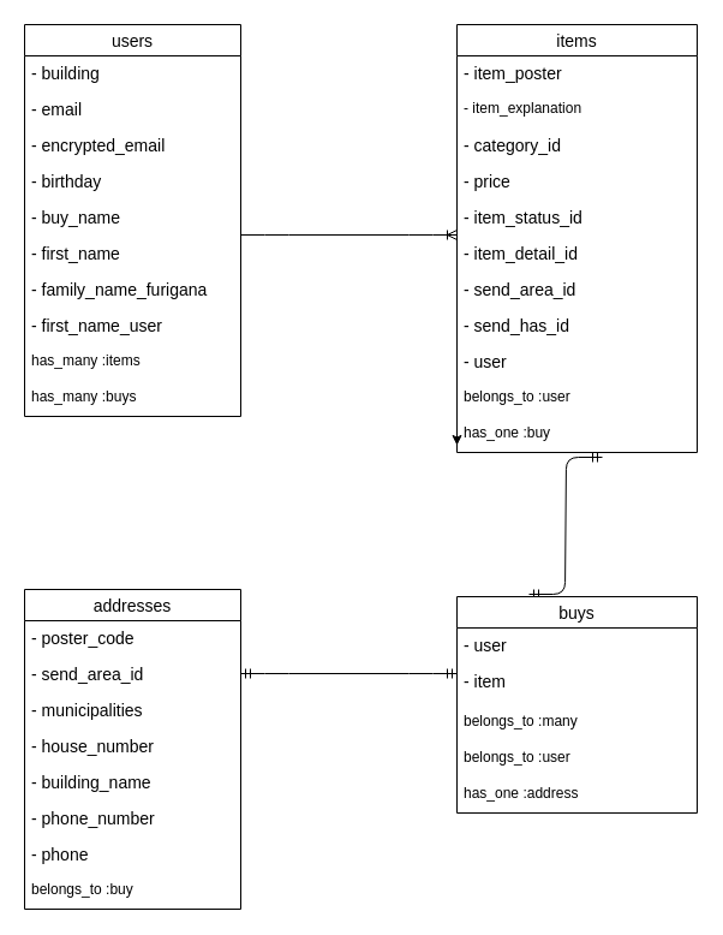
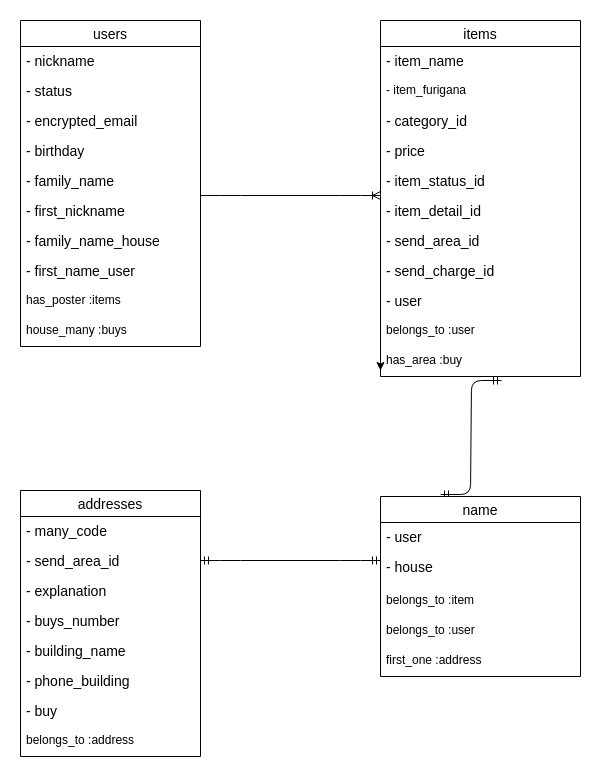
  <mxCell id="0" />
  <mxCell id="1" parent="0" />
  <mxCell id="2" value="" style="edgeStyle=entityRelationEdgeStyle;fontSize=12;html=1;endArrow=ERoneToMany;exitX=1;exitY=0.5;exitDx=0;exitDy=0;entryX=0;entryY=0.5;entryDx=0;entryDy=0;strokeWidth=1;targetPerimeterSpacing=0;" parent="1" edge="1"><mxGeometry width="100" height="100" relative="1" as="geometry"><mxPoint x="200" y="195" as="sourcePoint" /><mxPoint x="380" y="195" as="targetPoint" /></mxGeometry></mxCell>
  <mxCell id="3" value="" style="edgeStyle=entityRelationEdgeStyle;fontSize=12;html=1;endArrow=ERmandOne;startArrow=ERmandOne;targetPerimeterSpacing=0;strokeWidth=1;entryX=0;entryY=0.5;entryDx=0;entryDy=0;exitX=1;exitY=0.5;exitDx=0;exitDy=0;" parent="1" edge="1"><mxGeometry width="100" height="100" relative="1" as="geometry"><mxPoint x="200" y="560" as="sourcePoint" /><mxPoint x="380" y="560" as="targetPoint" /></mxGeometry></mxCell>
  <mxCell id="4" value="users" style="swimlane;fontStyle=0;childLayout=stackLayout;horizontal=1;startSize=26;horizontalStack=0;resizeParent=1;resizeParentMax=0;resizeLast=0;collapsible=1;marginBottom=0;align=center;fontSize=14;" parent="1" vertex="1"><mxGeometry y="20" width="180" height="326" as="geometry" x="20" /></mxCell>
- <mxCell id="5" value="- building&#10;" style="text;strokeColor=none;fillColor=none;spacingLeft=4;spacingRight=4;overflow=hidden;rotatable=0;points=[[0,0.5],[1,0.5]];portConstraint=eastwest;fontSize=14;" parent="4" vertex="1"><mxGeometry y="26" width="180" height="30" as="geometry" /></mxCell>
- <mxCell id="6" value="- email" style="text;strokeColor=none;fillColor=none;spacingLeft=4;spacingRight=4;overflow=hidden;rotatable=0;points=[[0,0.5],[1,0.5]];portConstraint=eastwest;fontSize=14;" parent="4" vertex="1"><mxGeometry y="56" width="180" height="30" as="geometry" /></mxCell>
+ <mxCell id="5" value="- nickname&#10;" style="text;strokeColor=none;fillColor=none;spacingLeft=4;spacingRight=4;overflow=hidden;rotatable=0;points=[[0,0.5],[1,0.5]];portConstraint=eastwest;fontSize=14;" parent="4" vertex="1"><mxGeometry y="26" width="180" height="30" as="geometry" /></mxCell>
+ <mxCell id="6" value="- status" style="text;strokeColor=none;fillColor=none;spacingLeft=4;spacingRight=4;overflow=hidden;rotatable=0;points=[[0,0.5],[1,0.5]];portConstraint=eastwest;fontSize=14;" parent="4" vertex="1"><mxGeometry y="56" width="180" height="30" as="geometry" /></mxCell>
  <mxCell id="7" value="- encrypted_email&#10;" style="text;strokeColor=none;fillColor=none;spacingLeft=4;spacingRight=4;overflow=hidden;rotatable=0;points=[[0,0.5],[1,0.5]];portConstraint=eastwest;fontSize=14;" parent="4" vertex="1"><mxGeometry y="86" width="180" height="30" as="geometry" /></mxCell>
  <mxCell id="8" value="- birthday" style="text;strokeColor=none;fillColor=none;spacingLeft=4;spacingRight=4;overflow=hidden;rotatable=0;points=[[0,0.5],[1,0.5]];portConstraint=eastwest;fontSize=14;" parent="4" vertex="1"><mxGeometry y="116" width="180" height="30" as="geometry" /></mxCell>
- <mxCell id="9" value="- buy_name" style="text;strokeColor=none;fillColor=none;spacingLeft=4;spacingRight=4;overflow=hidden;rotatable=0;points=[[0,0.5],[1,0.5]];portConstraint=eastwest;fontSize=14;" vertex="1" parent="4"><mxGeometry y="146" width="180" height="30" as="geometry" /></mxCell>
- <mxCell id="10" value="- first_name" style="text;strokeColor=none;fillColor=none;spacingLeft=4;spacingRight=4;overflow=hidden;rotatable=0;points=[[0,0.5],[1,0.5]];portConstraint=eastwest;fontSize=14;" vertex="1" parent="4"><mxGeometry y="176" width="180" height="30" as="geometry" /></mxCell>
- <mxCell id="11" value="- family_name_furigana" style="text;strokeColor=none;fillColor=none;spacingLeft=4;spacingRight=4;overflow=hidden;rotatable=0;points=[[0,0.5],[1,0.5]];portConstraint=eastwest;fontSize=14;" vertex="1" parent="4"><mxGeometry y="206" width="180" height="30" as="geometry" /></mxCell>
+ <mxCell id="9" value="- family_name" style="text;strokeColor=none;fillColor=none;spacingLeft=4;spacingRight=4;overflow=hidden;rotatable=0;points=[[0,0.5],[1,0.5]];portConstraint=eastwest;fontSize=14;" vertex="1" parent="4"><mxGeometry y="146" width="180" height="30" as="geometry" /></mxCell>
+ <mxCell id="10" value="- first_nickname" style="text;strokeColor=none;fillColor=none;spacingLeft=4;spacingRight=4;overflow=hidden;rotatable=0;points=[[0,0.5],[1,0.5]];portConstraint=eastwest;fontSize=14;" vertex="1" parent="4"><mxGeometry y="176" width="180" height="30" as="geometry" /></mxCell>
+ <mxCell id="11" value="- family_name_house" style="text;strokeColor=none;fillColor=none;spacingLeft=4;spacingRight=4;overflow=hidden;rotatable=0;points=[[0,0.5],[1,0.5]];portConstraint=eastwest;fontSize=14;" vertex="1" parent="4"><mxGeometry y="206" width="180" height="30" as="geometry" /></mxCell>
  <mxCell id="12" value="- first_name_user" style="text;strokeColor=none;fillColor=none;spacingLeft=4;spacingRight=4;overflow=hidden;rotatable=0;points=[[0,0.5],[1,0.5]];portConstraint=eastwest;fontSize=14;" vertex="1" parent="4"><mxGeometry y="236" width="180" height="30" as="geometry" /></mxCell>
- <mxCell id="13" value="has_many :items" style="text;strokeColor=none;fillColor=none;spacingLeft=4;spacingRight=4;overflow=hidden;rotatable=0;points=[[0,0.5],[1,0.5]];portConstraint=eastwest;fontSize=12;" vertex="1" parent="4"><mxGeometry y="266" width="180" height="30" as="geometry" /></mxCell>
- <mxCell id="14" value="has_many :buys" style="text;strokeColor=none;fillColor=none;spacingLeft=4;spacingRight=4;overflow=hidden;rotatable=0;points=[[0,0.5],[1,0.5]];portConstraint=eastwest;fontSize=12;" vertex="1" parent="4"><mxGeometry y="296" width="180" height="30" as="geometry" /></mxCell>
+ <mxCell id="13" value="has_poster :items" style="text;strokeColor=none;fillColor=none;spacingLeft=4;spacingRight=4;overflow=hidden;rotatable=0;points=[[0,0.5],[1,0.5]];portConstraint=eastwest;fontSize=12;" vertex="1" parent="4"><mxGeometry y="266" width="180" height="30" as="geometry" /></mxCell>
+ <mxCell id="14" value="house_many :buys" style="text;strokeColor=none;fillColor=none;spacingLeft=4;spacingRight=4;overflow=hidden;rotatable=0;points=[[0,0.5],[1,0.5]];portConstraint=eastwest;fontSize=12;" vertex="1" parent="4"><mxGeometry y="296" width="180" height="30" as="geometry" /></mxCell>
  <mxCell id="15" value="items" style="swimlane;fontStyle=0;childLayout=stackLayout;horizontal=1;startSize=26;horizontalStack=0;resizeParent=1;resizeParentMax=0;resizeLast=0;collapsible=1;marginBottom=0;align=center;fontSize=14;" parent="1" vertex="1"><mxGeometry x="380" y="20" width="200" height="356" as="geometry" /></mxCell>
- <mxCell id="16" value="- item_poster" style="text;strokeColor=none;fillColor=none;spacingLeft=4;spacingRight=4;overflow=hidden;rotatable=0;points=[[0,0.5],[1,0.5]];portConstraint=eastwest;fontSize=14;" parent="15" vertex="1"><mxGeometry y="26" width="200" height="30" as="geometry" /></mxCell>
- <mxCell id="17" value="- item_explanation" style="text;strokeColor=none;fillColor=none;spacingLeft=4;spacingRight=4;overflow=hidden;rotatable=0;points=[[0,0.5],[1,0.5]];portConstraint=eastwest;fontSize=12;" vertex="1" parent="15"><mxGeometry y="56" width="200" height="30" as="geometry" /></mxCell>
+ <mxCell id="16" value="- item_name" style="text;strokeColor=none;fillColor=none;spacingLeft=4;spacingRight=4;overflow=hidden;rotatable=0;points=[[0,0.5],[1,0.5]];portConstraint=eastwest;fontSize=14;" parent="15" vertex="1"><mxGeometry y="26" width="200" height="30" as="geometry" /></mxCell>
+ <mxCell id="17" value="- item_furigana" style="text;strokeColor=none;fillColor=none;spacingLeft=4;spacingRight=4;overflow=hidden;rotatable=0;points=[[0,0.5],[1,0.5]];portConstraint=eastwest;fontSize=12;" vertex="1" parent="15"><mxGeometry y="56" width="200" height="30" as="geometry" /></mxCell>
  <mxCell id="18" value="- category_id" style="text;strokeColor=none;fillColor=none;spacingLeft=4;spacingRight=4;overflow=hidden;rotatable=0;points=[[0,0.5],[1,0.5]];portConstraint=eastwest;fontSize=14;" parent="15" vertex="1"><mxGeometry y="86" width="200" height="30" as="geometry" /></mxCell>
  <mxCell id="19" value="- price" style="text;strokeColor=none;fillColor=none;spacingLeft=4;spacingRight=4;overflow=hidden;rotatable=0;points=[[0,0.5],[1,0.5]];portConstraint=eastwest;fontSize=14;" parent="15" vertex="1"><mxGeometry y="116" width="200" height="30" as="geometry" /></mxCell>
  <mxCell id="20" value="- item_status_id" style="text;strokeColor=none;fillColor=none;spacingLeft=4;spacingRight=4;overflow=hidden;rotatable=0;points=[[0,0.5],[1,0.5]];portConstraint=eastwest;fontSize=14;" vertex="1" parent="15"><mxGeometry y="146" width="200" height="30" as="geometry" /></mxCell>
  <mxCell id="21" value="- item_detail_id" style="text;strokeColor=none;fillColor=none;spacingLeft=4;spacingRight=4;overflow=hidden;rotatable=0;points=[[0,0.5],[1,0.5]];portConstraint=eastwest;fontSize=14;" vertex="1" parent="15"><mxGeometry y="176" width="200" height="30" as="geometry" /></mxCell>
  <mxCell id="22" value="- send_area_id" style="text;strokeColor=none;fillColor=none;spacingLeft=4;spacingRight=4;overflow=hidden;rotatable=0;points=[[0,0.5],[1,0.5]];portConstraint=eastwest;fontSize=14;" vertex="1" parent="15"><mxGeometry y="206" width="200" height="30" as="geometry" /></mxCell>
- <mxCell id="23" value="- send_has_id" style="text;strokeColor=none;fillColor=none;spacingLeft=4;spacingRight=4;overflow=hidden;rotatable=0;points=[[0,0.5],[1,0.5]];portConstraint=eastwest;fontSize=14;" vertex="1" parent="15"><mxGeometry y="236" width="200" height="30" as="geometry" /></mxCell>
+ <mxCell id="23" value="- send_charge_id" style="text;strokeColor=none;fillColor=none;spacingLeft=4;spacingRight=4;overflow=hidden;rotatable=0;points=[[0,0.5],[1,0.5]];portConstraint=eastwest;fontSize=14;" vertex="1" parent="15"><mxGeometry y="236" width="200" height="30" as="geometry" /></mxCell>
  <mxCell id="24" value="- user" style="text;strokeColor=none;fillColor=none;spacingLeft=4;spacingRight=4;overflow=hidden;rotatable=0;points=[[0,0.5],[1,0.5]];portConstraint=eastwest;fontSize=14;" parent="15" vertex="1"><mxGeometry y="266" width="200" height="30" as="geometry" /></mxCell>
  <mxCell id="25" value="belongs_to :user&#10;" style="text;strokeColor=none;fillColor=none;spacingLeft=4;spacingRight=4;overflow=hidden;rotatable=0;points=[[0,0.5],[1,0.5]];portConstraint=eastwest;fontSize=12;" parent="15" vertex="1"><mxGeometry y="296" width="200" height="30" as="geometry" /></mxCell>
- <mxCell id="26" value="has_one :buy" style="text;strokeColor=none;fillColor=none;spacingLeft=4;spacingRight=4;overflow=hidden;rotatable=0;points=[[0,0.5],[1,0.5]];portConstraint=eastwest;fontSize=12;" parent="15" vertex="1"><mxGeometry y="326" width="200" height="30" as="geometry" /></mxCell>
+ <mxCell id="26" value="has_area :buy" style="text;strokeColor=none;fillColor=none;spacingLeft=4;spacingRight=4;overflow=hidden;rotatable=0;points=[[0,0.5],[1,0.5]];portConstraint=eastwest;fontSize=12;" parent="15" vertex="1"><mxGeometry y="326" width="200" height="30" as="geometry" /></mxCell>
  <mxCell id="27" value="" style="edgeStyle=entityRelationEdgeStyle;fontSize=12;html=1;endArrow=ERmandOne;startArrow=ERmandOne;targetPerimeterSpacing=0;strokeColor=default;strokeWidth=1;" parent="15" edge="1"><mxGeometry width="100" height="100" relative="1" as="geometry"><mxPoint x="60" y="474" as="sourcePoint" /><mxPoint x="121" y="360" as="targetPoint" /></mxGeometry></mxCell>
- <mxCell id="28" value="buys" style="swimlane;fontStyle=0;childLayout=stackLayout;horizontal=1;startSize=26;horizontalStack=0;resizeParent=1;resizeParentMax=0;resizeLast=0;collapsible=1;marginBottom=0;align=center;fontSize=14;" parent="1" vertex="1"><mxGeometry x="380" y="496" width="200" height="180" as="geometry" /></mxCell>
+ <mxCell id="28" value="name" style="swimlane;fontStyle=0;childLayout=stackLayout;horizontal=1;startSize=26;horizontalStack=0;resizeParent=1;resizeParentMax=0;resizeLast=0;collapsible=1;marginBottom=0;align=center;fontSize=14;" parent="1" vertex="1"><mxGeometry x="380" y="496" width="200" height="180" as="geometry" /></mxCell>
  <mxCell id="29" value="- user" style="text;strokeColor=none;fillColor=none;spacingLeft=4;spacingRight=4;overflow=hidden;rotatable=0;points=[[0,0.5],[1,0.5]];portConstraint=eastwest;fontSize=14;" parent="28" vertex="1"><mxGeometry y="26" width="200" height="30" as="geometry" /></mxCell>
- <mxCell id="30" value="- item" style="text;strokeColor=none;fillColor=none;spacingLeft=4;spacingRight=4;overflow=hidden;rotatable=0;points=[[0,0.5],[1,0.5]];portConstraint=eastwest;fontSize=14;" parent="28" vertex="1"><mxGeometry y="56" width="200" height="34" as="geometry" /></mxCell>
- <mxCell id="31" value="belongs_to :many" style="text;strokeColor=none;fillColor=none;spacingLeft=4;spacingRight=4;overflow=hidden;rotatable=0;points=[[0,0.5],[1,0.5]];portConstraint=eastwest;fontSize=12;" parent="28" vertex="1"><mxGeometry y="90" width="200" height="30" as="geometry" /></mxCell>
+ <mxCell id="30" value="- house" style="text;strokeColor=none;fillColor=none;spacingLeft=4;spacingRight=4;overflow=hidden;rotatable=0;points=[[0,0.5],[1,0.5]];portConstraint=eastwest;fontSize=14;" parent="28" vertex="1"><mxGeometry y="56" width="200" height="34" as="geometry" /></mxCell>
+ <mxCell id="31" value="belongs_to :item" style="text;strokeColor=none;fillColor=none;spacingLeft=4;spacingRight=4;overflow=hidden;rotatable=0;points=[[0,0.5],[1,0.5]];portConstraint=eastwest;fontSize=12;" parent="28" vertex="1"><mxGeometry y="90" width="200" height="30" as="geometry" /></mxCell>
  <mxCell id="32" value="belongs_to :user" style="text;strokeColor=none;fillColor=none;spacingLeft=4;spacingRight=4;overflow=hidden;rotatable=0;points=[[0,0.5],[1,0.5]];portConstraint=eastwest;fontSize=12;" parent="28" vertex="1"><mxGeometry y="120" width="200" height="30" as="geometry" /></mxCell>
- <mxCell id="33" value="has_one :address&#10;" style="text;strokeColor=none;fillColor=none;spacingLeft=4;spacingRight=4;overflow=hidden;rotatable=0;points=[[0,0.5],[1,0.5]];portConstraint=eastwest;fontSize=12;" vertex="1" parent="28"><mxGeometry y="150" width="200" height="30" as="geometry" /></mxCell>
+ <mxCell id="33" value="first_one :address&#10;" style="text;strokeColor=none;fillColor=none;spacingLeft=4;spacingRight=4;overflow=hidden;rotatable=0;points=[[0,0.5],[1,0.5]];portConstraint=eastwest;fontSize=12;" vertex="1" parent="28"><mxGeometry y="150" width="200" height="30" as="geometry" /></mxCell>
  <mxCell id="34" value="addresses" style="swimlane;fontStyle=0;childLayout=stackLayout;horizontal=1;startSize=26;horizontalStack=0;resizeParent=1;resizeParentMax=0;resizeLast=0;collapsible=1;marginBottom=0;align=center;fontSize=14;" parent="1" vertex="1"><mxGeometry y="490" width="180" height="266" as="geometry" x="20" /></mxCell>
- <mxCell id="35" value="- poster_code" style="text;strokeColor=none;fillColor=none;spacingLeft=4;spacingRight=4;overflow=hidden;rotatable=0;points=[[0,0.5],[1,0.5]];portConstraint=eastwest;fontSize=14;" parent="34" vertex="1"><mxGeometry y="26" width="180" height="30" as="geometry" /></mxCell>
+ <mxCell id="35" value="- many_code" style="text;strokeColor=none;fillColor=none;spacingLeft=4;spacingRight=4;overflow=hidden;rotatable=0;points=[[0,0.5],[1,0.5]];portConstraint=eastwest;fontSize=14;" parent="34" vertex="1"><mxGeometry y="26" width="180" height="30" as="geometry" /></mxCell>
  <mxCell id="36" value="- send_area_id" style="text;strokeColor=none;fillColor=none;spacingLeft=4;spacingRight=4;overflow=hidden;rotatable=0;points=[[0,0.5],[1,0.5]];portConstraint=eastwest;fontSize=14;" parent="34" vertex="1"><mxGeometry y="56" width="180" height="30" as="geometry" /></mxCell>
- <mxCell id="37" value="- municipalities" style="text;strokeColor=none;fillColor=none;spacingLeft=4;spacingRight=4;overflow=hidden;rotatable=0;points=[[0,0.5],[1,0.5]];portConstraint=eastwest;fontSize=14;" parent="34" vertex="1"><mxGeometry y="86" width="180" height="30" as="geometry" /></mxCell>
- <mxCell id="38" value="- house_number" style="text;strokeColor=none;fillColor=none;spacingLeft=4;spacingRight=4;overflow=hidden;rotatable=0;points=[[0,0.5],[1,0.5]];portConstraint=eastwest;fontSize=14;" parent="34" vertex="1"><mxGeometry y="116" width="180" height="30" as="geometry" /></mxCell>
+ <mxCell id="37" value="- explanation" style="text;strokeColor=none;fillColor=none;spacingLeft=4;spacingRight=4;overflow=hidden;rotatable=0;points=[[0,0.5],[1,0.5]];portConstraint=eastwest;fontSize=14;" parent="34" vertex="1"><mxGeometry y="86" width="180" height="30" as="geometry" /></mxCell>
+ <mxCell id="38" value="- buys_number" style="text;strokeColor=none;fillColor=none;spacingLeft=4;spacingRight=4;overflow=hidden;rotatable=0;points=[[0,0.5],[1,0.5]];portConstraint=eastwest;fontSize=14;" parent="34" vertex="1"><mxGeometry y="116" width="180" height="30" as="geometry" /></mxCell>
  <mxCell id="39" value="- building_name" style="text;strokeColor=none;fillColor=none;spacingLeft=4;spacingRight=4;overflow=hidden;rotatable=0;points=[[0,0.5],[1,0.5]];portConstraint=eastwest;fontSize=14;" parent="34" vertex="1"><mxGeometry y="146" width="180" height="30" as="geometry" /></mxCell>
- <mxCell id="40" value="- phone_number" style="text;strokeColor=none;fillColor=none;spacingLeft=4;spacingRight=4;overflow=hidden;rotatable=0;points=[[0,0.5],[1,0.5]];portConstraint=eastwest;fontSize=14;" parent="34" vertex="1"><mxGeometry y="176" width="180" height="30" as="geometry" /></mxCell>
- <mxCell id="41" value="- phone" style="text;strokeColor=none;fillColor=none;spacingLeft=4;spacingRight=4;overflow=hidden;rotatable=0;points=[[0,0.5],[1,0.5]];portConstraint=eastwest;fontSize=14;" parent="34" vertex="1"><mxGeometry y="206" width="180" height="30" as="geometry" /></mxCell>
- <mxCell id="42" value="belongs_to :buy" style="text;strokeColor=none;fillColor=none;spacingLeft=4;spacingRight=4;overflow=hidden;rotatable=0;points=[[0,0.5],[1,0.5]];portConstraint=eastwest;fontSize=12;" parent="34" vertex="1"><mxGeometry y="236" width="180" height="30" as="geometry" /></mxCell>
+ <mxCell id="40" value="- phone_building" style="text;strokeColor=none;fillColor=none;spacingLeft=4;spacingRight=4;overflow=hidden;rotatable=0;points=[[0,0.5],[1,0.5]];portConstraint=eastwest;fontSize=14;" parent="34" vertex="1"><mxGeometry y="176" width="180" height="30" as="geometry" /></mxCell>
+ <mxCell id="41" value="- buy" style="text;strokeColor=none;fillColor=none;spacingLeft=4;spacingRight=4;overflow=hidden;rotatable=0;points=[[0,0.5],[1,0.5]];portConstraint=eastwest;fontSize=14;" parent="34" vertex="1"><mxGeometry y="206" width="180" height="30" as="geometry" /></mxCell>
+ <mxCell id="42" value="belongs_to :address" style="text;strokeColor=none;fillColor=none;spacingLeft=4;spacingRight=4;overflow=hidden;rotatable=0;points=[[0,0.5],[1,0.5]];portConstraint=eastwest;fontSize=12;" parent="34" vertex="1"><mxGeometry y="236" width="180" height="30" as="geometry" /></mxCell>
  <mxCell id="43" style="edgeStyle=none;html=1;exitX=0;exitY=0.5;exitDx=0;exitDy=0;fontSize=14;" edge="1" parent="1" source="26"><mxGeometry relative="1" as="geometry"><mxPoint x="380" y="370" as="targetPoint" /></mxGeometry></mxCell>
